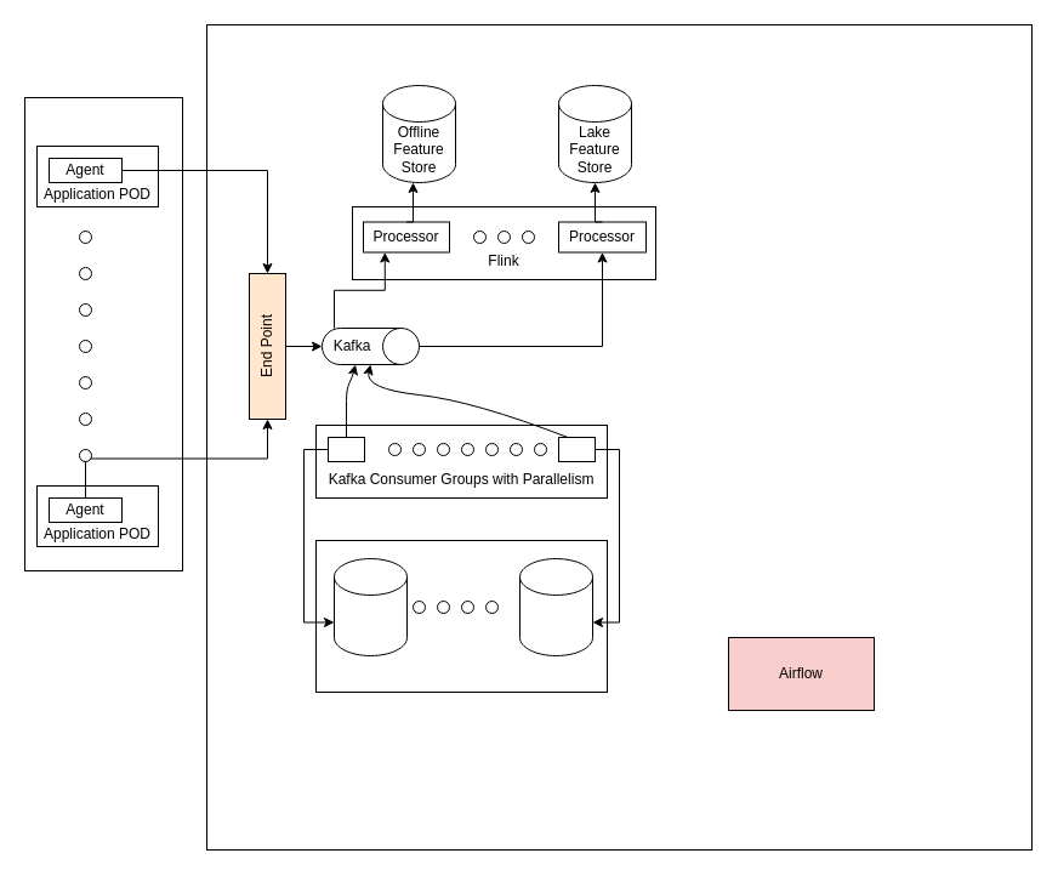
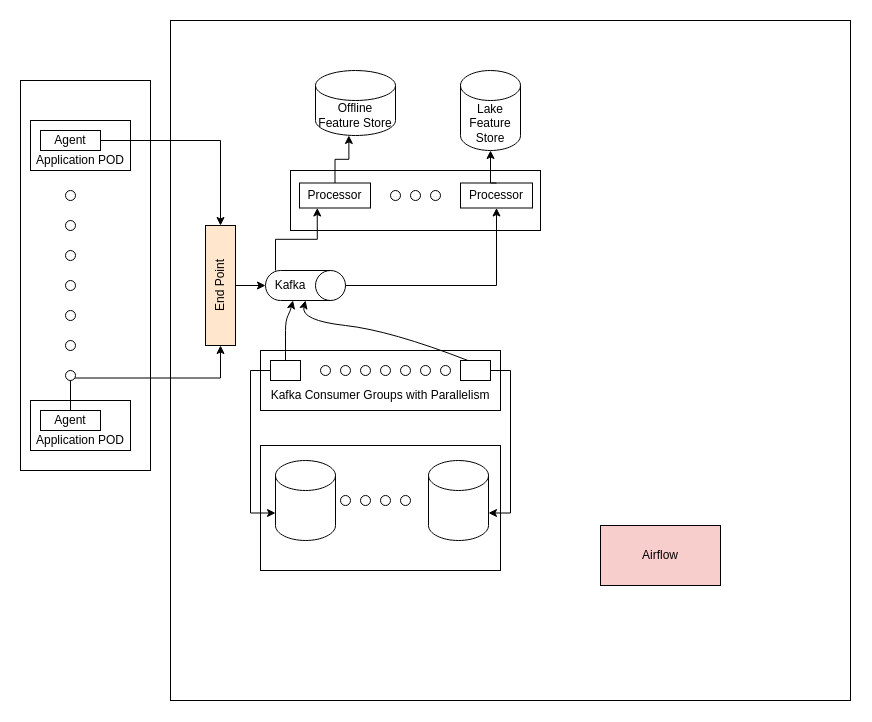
  <mxCell id="0" />
  <mxCell id="1" parent="0" />
  <mxCell id="2" value="" style="whiteSpace=wrap;html=1;aspect=fixed;" vertex="1" parent="1"><mxGeometry x="170" y="20" width="680" height="680" as="geometry" /></mxCell>
  <mxCell id="3" value="" style="rounded=0;whiteSpace=wrap;html=1;" vertex="1" parent="1"><mxGeometry x="20" y="80" width="130" height="390" as="geometry" /></mxCell>
  <mxCell id="4" value="&lt;div&gt;&lt;br&gt;&lt;/div&gt;&lt;div&gt;&lt;br&gt;&lt;/div&gt;&lt;div&gt;Application POD&lt;/div&gt;" style="rounded=0;whiteSpace=wrap;html=1;" vertex="1" parent="1"><mxGeometry x="30" y="120" width="100" height="50" as="geometry" /></mxCell>
  <mxCell id="5" style="edgeStyle=orthogonalEdgeStyle;rounded=0;orthogonalLoop=1;jettySize=auto;html=1;exitX=1;exitY=0.5;exitDx=0;exitDy=0;entryX=1;entryY=0.5;entryDx=0;entryDy=0;" edge="1" parent="1" source="6" target="17"><mxGeometry relative="1" as="geometry" /></mxCell>
  <mxCell id="6" value="Agent" style="rounded=0;whiteSpace=wrap;html=1;" vertex="1" parent="1"><mxGeometry x="40" y="130" width="60" height="20" as="geometry" /></mxCell>
  <mxCell id="7" value="&lt;div&gt;&lt;br&gt;&lt;/div&gt;&lt;div&gt;&lt;br&gt;&lt;/div&gt;&lt;div&gt;Application POD&lt;/div&gt;" style="rounded=0;whiteSpace=wrap;html=1;" vertex="1" parent="1"><mxGeometry x="30" y="400" width="100" height="50" as="geometry" /></mxCell>
  <mxCell id="8" style="edgeStyle=orthogonalEdgeStyle;rounded=0;orthogonalLoop=1;jettySize=auto;html=1;exitX=0.5;exitY=0;exitDx=0;exitDy=0;" edge="1" parent="1" source="9" target="17"><mxGeometry relative="1" as="geometry" /></mxCell>
  <mxCell id="9" value="Agent" style="rounded=0;whiteSpace=wrap;html=1;" vertex="1" parent="1"><mxGeometry x="40" y="410" width="60" height="20" as="geometry" /></mxCell>
  <mxCell id="10" value="" style="ellipse;whiteSpace=wrap;html=1;aspect=fixed;" vertex="1" parent="1"><mxGeometry x="65" y="190" width="10" height="10" as="geometry" /></mxCell>
  <mxCell id="11" value="" style="ellipse;whiteSpace=wrap;html=1;aspect=fixed;" vertex="1" parent="1"><mxGeometry x="65" y="220" width="10" height="10" as="geometry" /></mxCell>
  <mxCell id="12" value="" style="ellipse;whiteSpace=wrap;html=1;aspect=fixed;" vertex="1" parent="1"><mxGeometry x="65" y="250" width="10" height="10" as="geometry" /></mxCell>
  <mxCell id="13" value="" style="ellipse;whiteSpace=wrap;html=1;aspect=fixed;" vertex="1" parent="1"><mxGeometry x="65" y="280" width="10" height="10" as="geometry" /></mxCell>
  <mxCell id="14" value="" style="ellipse;whiteSpace=wrap;html=1;aspect=fixed;" vertex="1" parent="1"><mxGeometry x="65" y="310" width="10" height="10" as="geometry" /></mxCell>
  <mxCell id="15" value="" style="ellipse;whiteSpace=wrap;html=1;aspect=fixed;" vertex="1" parent="1"><mxGeometry x="65" y="340" width="10" height="10" as="geometry" /></mxCell>
  <mxCell id="16" value="" style="ellipse;whiteSpace=wrap;html=1;aspect=fixed;" vertex="1" parent="1"><mxGeometry x="65" y="370" width="10" height="10" as="geometry" /></mxCell>
  <mxCell id="17" value="End Point" style="rounded=0;whiteSpace=wrap;html=1;rotation=-90;fillColor=#ffe6cc;" vertex="1" parent="1"><mxGeometry x="160" y="270" width="120" height="30" as="geometry" /></mxCell>
  <mxCell id="18" value="" style="shape=cylinder3;whiteSpace=wrap;html=1;boundedLbl=1;backgroundOutline=1;size=15;rotation=90;" vertex="1" parent="1"><mxGeometry x="290" y="245" width="30" height="80" as="geometry" /></mxCell>
  <mxCell id="19" style="edgeStyle=orthogonalEdgeStyle;rounded=0;orthogonalLoop=1;jettySize=auto;html=1;entryX=0.5;entryY=1;entryDx=0;entryDy=0;entryPerimeter=0;" edge="1" parent="1" source="17" target="18"><mxGeometry relative="1" as="geometry" /></mxCell>
  <mxCell id="20" value="Kafka" style="text;html=1;align=center;verticalAlign=middle;whiteSpace=wrap;rounded=0;" vertex="1" parent="1"><mxGeometry x="260" y="270" width="60" height="30" as="geometry" /></mxCell>
  <mxCell id="21" value="" style="rounded=0;whiteSpace=wrap;html=1;" vertex="1" parent="1"><mxGeometry x="260" y="350" width="240" height="60" as="geometry" /></mxCell>
  <mxCell id="22" value="Kafka Consumer Groups with Parallelism" style="text;html=1;align=center;verticalAlign=middle;whiteSpace=wrap;rounded=0;" vertex="1" parent="1"><mxGeometry x="260" y="380" width="240" height="30" as="geometry" /></mxCell>
  <mxCell id="23" value="" style="rounded=0;whiteSpace=wrap;html=1;" vertex="1" parent="1"><mxGeometry x="270" y="360" width="30" height="20" as="geometry" /></mxCell>
  <mxCell id="24" value="" style="rounded=0;whiteSpace=wrap;html=1;" vertex="1" parent="1"><mxGeometry x="460" y="360" width="30" height="20" as="geometry" /></mxCell>
  <mxCell id="25" value="" style="ellipse;whiteSpace=wrap;html=1;aspect=fixed;" vertex="1" parent="1"><mxGeometry x="320" y="365" width="10" height="10" as="geometry" /></mxCell>
  <mxCell id="26" value="" style="ellipse;whiteSpace=wrap;html=1;aspect=fixed;" vertex="1" parent="1"><mxGeometry x="340" y="365" width="10" height="10" as="geometry" /></mxCell>
  <mxCell id="27" value="" style="ellipse;whiteSpace=wrap;html=1;aspect=fixed;" vertex="1" parent="1"><mxGeometry x="360" y="365" width="10" height="10" as="geometry" /></mxCell>
  <mxCell id="28" value="" style="ellipse;whiteSpace=wrap;html=1;aspect=fixed;" vertex="1" parent="1"><mxGeometry x="380" y="365" width="10" height="10" as="geometry" /></mxCell>
  <mxCell id="29" value="" style="ellipse;whiteSpace=wrap;html=1;aspect=fixed;" vertex="1" parent="1"><mxGeometry x="400" y="365" width="10" height="10" as="geometry" /></mxCell>
  <mxCell id="30" value="" style="ellipse;whiteSpace=wrap;html=1;aspect=fixed;" vertex="1" parent="1"><mxGeometry x="420" y="365" width="10" height="10" as="geometry" /></mxCell>
  <mxCell id="31" value="" style="ellipse;whiteSpace=wrap;html=1;aspect=fixed;" vertex="1" parent="1"><mxGeometry x="440" y="365" width="10" height="10" as="geometry" /></mxCell>
  <mxCell id="32" value="" style="curved=1;endArrow=classic;html=1;rounded=0;exitX=0.5;exitY=0;exitDx=0;exitDy=0;entryX=1;entryY=0;entryDx=0;entryDy=52.5;entryPerimeter=0;" edge="1" parent="1" source="23" target="18"><mxGeometry width="50" height="50" relative="1" as="geometry"><mxPoint x="320" y="270" as="sourcePoint" /><mxPoint x="370" y="220" as="targetPoint" /><Array as="points"><mxPoint x="285" y="340" /><mxPoint x="285" y="320" /><mxPoint x="290" y="310" /></Array></mxGeometry></mxCell>
  <mxCell id="33" value="" style="curved=1;endArrow=classic;html=1;rounded=0;exitX=0.25;exitY=0;exitDx=0;exitDy=0;entryX=0.75;entryY=1;entryDx=0;entryDy=0;" edge="1" parent="1" source="24" target="20"><mxGeometry width="50" height="50" relative="1" as="geometry"><mxPoint x="295" y="370" as="sourcePoint" /><mxPoint x="303" y="310" as="targetPoint" /><Array as="points"><mxPoint x="390" y="330" /><mxPoint x="300" y="320" /></Array></mxGeometry></mxCell>
  <mxCell id="34" value="" style="rounded=0;whiteSpace=wrap;html=1;" vertex="1" parent="1"><mxGeometry x="260" y="445" width="240" height="125" as="geometry" /></mxCell>
  <mxCell id="35" value="" style="shape=cylinder3;whiteSpace=wrap;html=1;boundedLbl=1;backgroundOutline=1;size=15;" vertex="1" parent="1"><mxGeometry x="275" y="460" width="60" height="80" as="geometry" /></mxCell>
  <mxCell id="36" value="" style="shape=cylinder3;whiteSpace=wrap;html=1;boundedLbl=1;backgroundOutline=1;size=15;" vertex="1" parent="1"><mxGeometry x="428" y="460" width="60" height="80" as="geometry" /></mxCell>
  <mxCell id="37" value="" style="ellipse;whiteSpace=wrap;html=1;aspect=fixed;" vertex="1" parent="1"><mxGeometry x="340" y="495" width="10" height="10" as="geometry" /></mxCell>
  <mxCell id="38" value="" style="ellipse;whiteSpace=wrap;html=1;aspect=fixed;" vertex="1" parent="1"><mxGeometry x="360" y="495" width="10" height="10" as="geometry" /></mxCell>
  <mxCell id="39" value="" style="ellipse;whiteSpace=wrap;html=1;aspect=fixed;" vertex="1" parent="1"><mxGeometry x="380" y="495" width="10" height="10" as="geometry" /></mxCell>
  <mxCell id="40" value="" style="ellipse;whiteSpace=wrap;html=1;aspect=fixed;" vertex="1" parent="1"><mxGeometry x="400" y="495" width="10" height="10" as="geometry" /></mxCell>
  <mxCell id="41" value="" style="rounded=0;whiteSpace=wrap;html=1;" vertex="1" parent="1"><mxGeometry x="290" y="170" width="250" height="60" as="geometry" /></mxCell>
  <mxCell id="42" style="edgeStyle=orthogonalEdgeStyle;rounded=0;orthogonalLoop=1;jettySize=auto;html=1;exitX=0;exitY=0.5;exitDx=0;exitDy=0;entryX=0;entryY=0;entryDx=0;entryDy=52.5;entryPerimeter=0;" edge="1" parent="1" source="23" target="35"><mxGeometry relative="1" as="geometry" /></mxCell>
  <mxCell id="43" style="edgeStyle=orthogonalEdgeStyle;rounded=0;orthogonalLoop=1;jettySize=auto;html=1;exitX=1;exitY=0.5;exitDx=0;exitDy=0;entryX=1;entryY=0;entryDx=0;entryDy=52.5;entryPerimeter=0;" edge="1" parent="1" source="24" target="36"><mxGeometry relative="1" as="geometry"><mxPoint x="502" y="510" as="targetPoint" /></mxGeometry></mxCell>
  <mxCell id="44" value="Lake Feature Store" style="shape=cylinder3;whiteSpace=wrap;html=1;boundedLbl=1;backgroundOutline=1;size=15;" vertex="1" parent="1"><mxGeometry x="460" y="70" width="60" height="80" as="geometry" /></mxCell>
- <mxCell id="45" value="Offline Feature Store" style="shape=cylinder3;whiteSpace=wrap;html=1;boundedLbl=1;backgroundOutline=1;size=15;" vertex="1" parent="1"><mxGeometry x="315" y="70" width="60" height="80" as="geometry" /></mxCell>
- <mxCell id="46" value="Flink" style="text;html=1;align=center;verticalAlign=middle;whiteSpace=wrap;rounded=0;" vertex="1" parent="1"><mxGeometry x="385" y="200" width="60" height="30" as="geometry" /></mxCell>
+ <mxCell id="45" value="Offline Feature Store" style="shape=cylinder3;whiteSpace=wrap;html=1;boundedLbl=1;backgroundOutline=1;size=15;" vertex="1" parent="1"><mxGeometry x="315" y="70" width="80" height="65" as="geometry" /></mxCell>
  <mxCell id="47" value="Processor" style="rounded=0;whiteSpace=wrap;html=1;" vertex="1" parent="1"><mxGeometry x="299" y="182.5" width="71" height="25" as="geometry" /></mxCell>
  <mxCell id="48" value="Processor" style="rounded=0;whiteSpace=wrap;html=1;" vertex="1" parent="1"><mxGeometry x="460" y="182.5" width="72" height="25" as="geometry" /></mxCell>
  <mxCell id="49" style="edgeStyle=orthogonalEdgeStyle;rounded=0;orthogonalLoop=1;jettySize=auto;html=1;exitX=0.5;exitY=0;exitDx=0;exitDy=0;entryX=0.5;entryY=1;entryDx=0;entryDy=0;exitPerimeter=0;" edge="1" parent="1" source="18" target="48"><mxGeometry relative="1" as="geometry" /></mxCell>
  <mxCell id="50" style="edgeStyle=orthogonalEdgeStyle;rounded=0;orthogonalLoop=1;jettySize=auto;html=1;exitX=0.25;exitY=0;exitDx=0;exitDy=0;entryX=0.25;entryY=1;entryDx=0;entryDy=0;" edge="1" parent="1" source="20" target="47"><mxGeometry relative="1" as="geometry" /></mxCell>
  <mxCell id="51" value="" style="ellipse;whiteSpace=wrap;html=1;aspect=fixed;" vertex="1" parent="1"><mxGeometry x="390" y="190" width="10" height="10" as="geometry" /></mxCell>
  <mxCell id="52" value="" style="ellipse;whiteSpace=wrap;html=1;aspect=fixed;" vertex="1" parent="1"><mxGeometry x="410" y="190" width="10" height="10" as="geometry" /></mxCell>
  <mxCell id="53" value="" style="ellipse;whiteSpace=wrap;html=1;aspect=fixed;" vertex="1" parent="1"><mxGeometry x="430" y="190" width="10" height="10" as="geometry" /></mxCell>
  <mxCell id="54" style="edgeStyle=orthogonalEdgeStyle;rounded=0;orthogonalLoop=1;jettySize=auto;html=1;exitX=0.5;exitY=0;exitDx=0;exitDy=0;entryX=0.417;entryY=1;entryDx=0;entryDy=0;entryPerimeter=0;" edge="1" parent="1" source="47" target="45"><mxGeometry relative="1" as="geometry" /></mxCell>
  <mxCell id="55" style="edgeStyle=orthogonalEdgeStyle;rounded=0;orthogonalLoop=1;jettySize=auto;html=1;exitX=0.5;exitY=0;exitDx=0;exitDy=0;entryX=0.5;entryY=1;entryDx=0;entryDy=0;entryPerimeter=0;" edge="1" parent="1" source="48" target="44"><mxGeometry relative="1" as="geometry" /></mxCell>
  <mxCell id="56" value="Airflow" style="rounded=0;whiteSpace=wrap;html=1;fillColor=#f8cecc;" vertex="1" parent="1"><mxGeometry x="600" y="525" width="120" height="60" as="geometry" /></mxCell>
  <mxCell id="57" style="edgeStyle=orthogonalEdgeStyle;rounded=0;orthogonalLoop=1;jettySize=auto;html=1;exitX=0.5;exitY=1;exitDx=0;exitDy=0;" edge="1" parent="1" source="56" target="56"><mxGeometry relative="1" as="geometry" /></mxCell>
